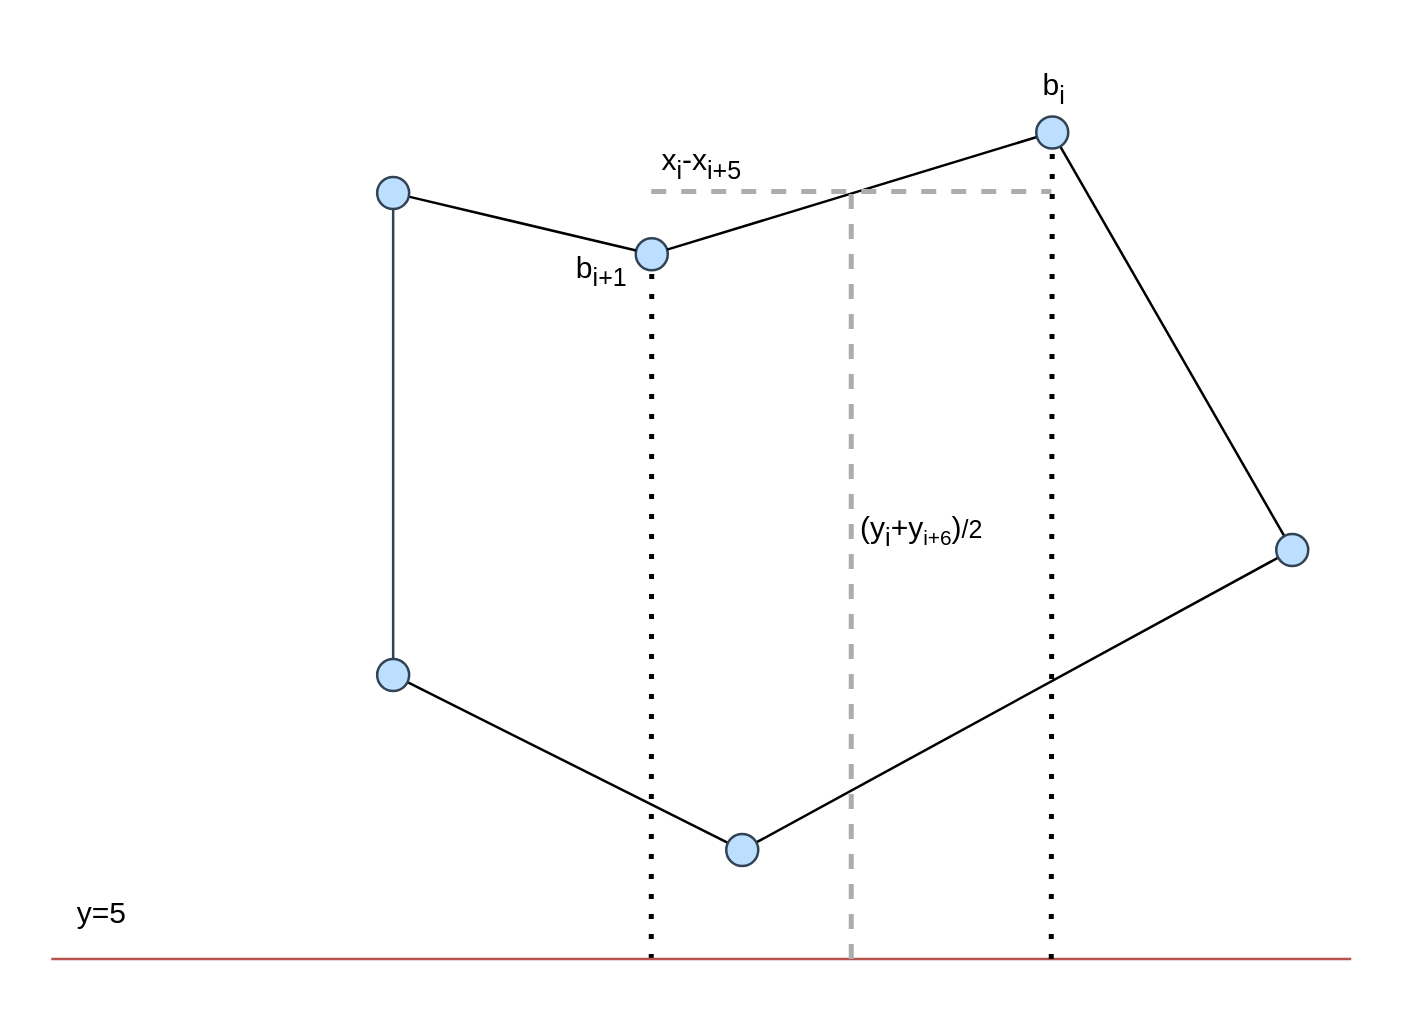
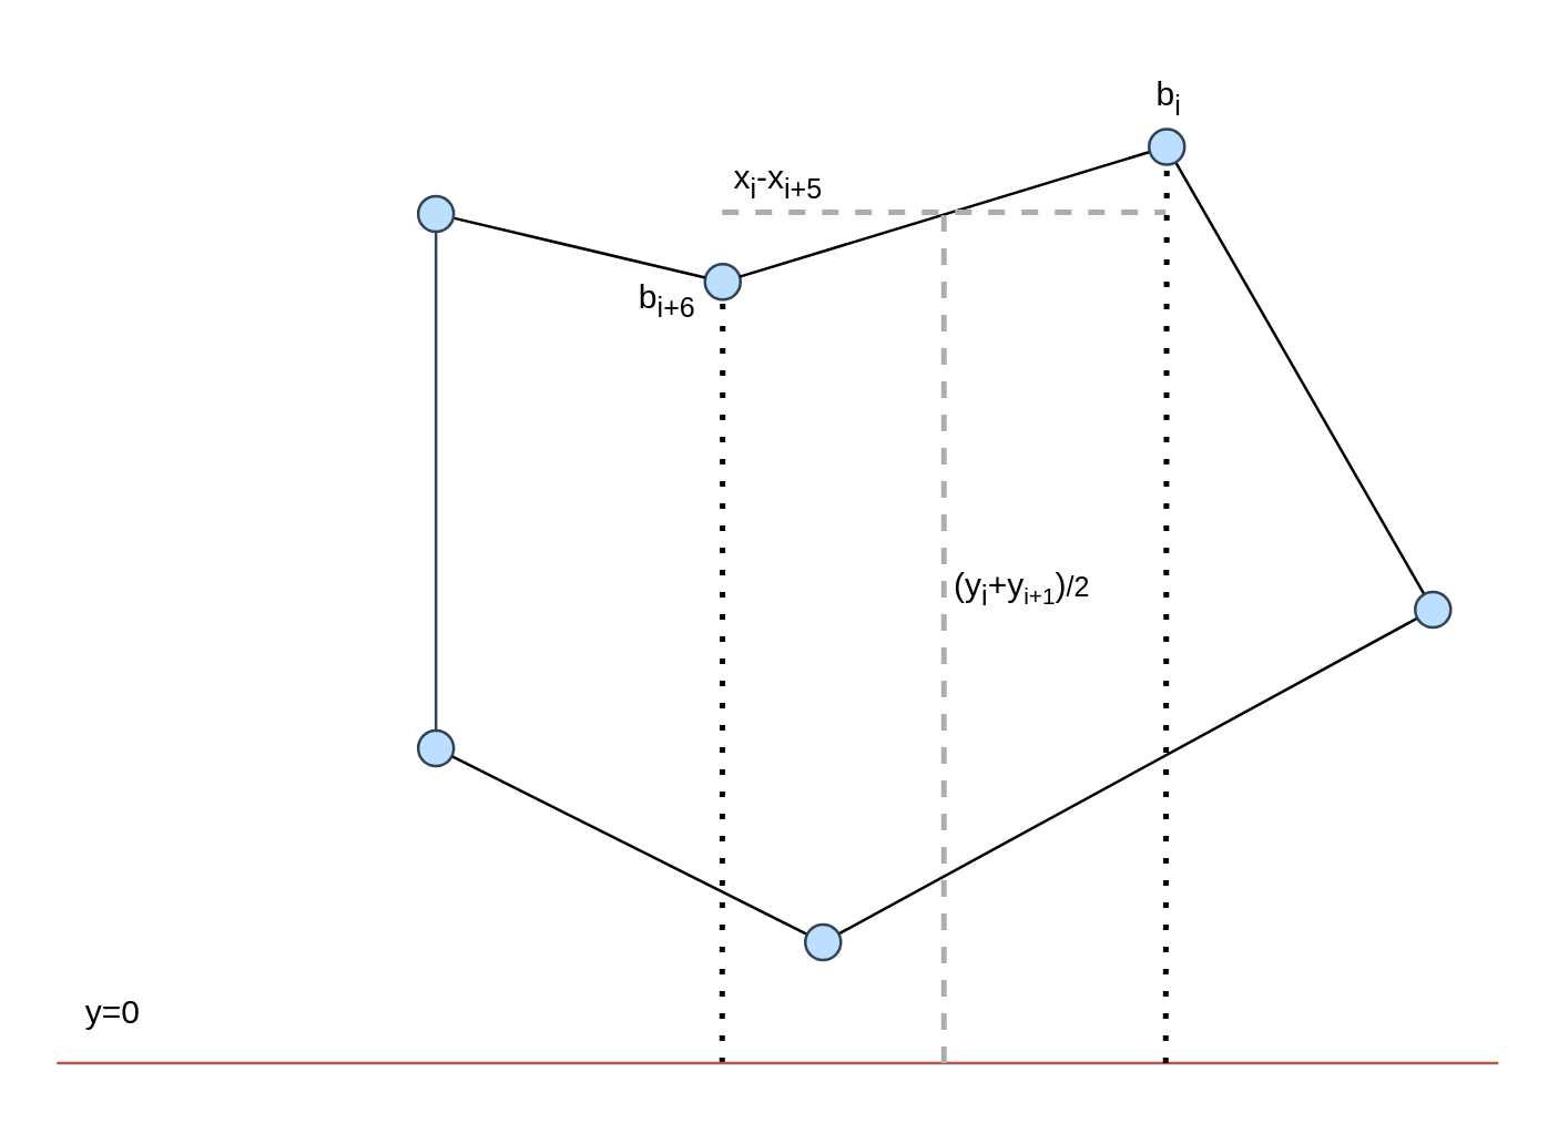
  <mxCell id="0" />
  <mxCell id="1" parent="0" />
  <mxCell id="2" value="" style="endArrow=none;html=1;rounded=0;" parent="1" source="16" target="13" edge="1"><mxGeometry width="50" height="50" relative="1" as="geometry"><mxPoint x="357.09" y="430.411" as="sourcePoint" /><mxPoint x="498.129" y="353.611" as="targetPoint" /></mxGeometry></mxCell>
  <mxCell id="3" value="" style="endArrow=none;html=1;rounded=0;fillColor=#647687;strokeColor=#314354;" parent="1" source="16" target="15" edge="1"><mxGeometry width="50" height="50" relative="1" as="geometry"><mxPoint x="139.493" y="494.411" as="sourcePoint" /><mxPoint x="355.81" y="-81.589" as="targetPoint" /></mxGeometry></mxCell>
  <mxCell id="4" value="" style="endArrow=none;html=1;rounded=0;" parent="1" source="14" target="13" edge="1"><mxGeometry width="50" height="50" relative="1" as="geometry"><mxPoint x="446.267" y="302.411" as="sourcePoint" /><mxPoint x="484.666" y="340.811" as="targetPoint" /></mxGeometry></mxCell>
  <mxCell id="5" value="" style="group" parent="1" vertex="1" connectable="0"><mxGeometry x="245.002" y="70.2" width="35" height="36.291" as="geometry" /></mxCell>
  <mxCell id="6" value="" style="ellipse;whiteSpace=wrap;html=1;aspect=fixed;fillColor=#BDDFFF;fontColor=#ffffff;strokeColor=#314354;" parent="5" vertex="1"><mxGeometry x="8.8" y="24.491" width="12.8" height="12.8" as="geometry" /></mxCell>
  <mxCell id="7" value="" style="endArrow=none;html=1;rounded=0;" parent="1" source="6" target="15" edge="1"><mxGeometry width="50" height="50" relative="1" as="geometry"><mxPoint x="177.47" y="59.211" as="sourcePoint" /><mxPoint x="241.469" y="-4.789" as="targetPoint" /></mxGeometry></mxCell>
  <mxCell id="8" value="" style="endArrow=none;html=1;rounded=0;" parent="1" source="14" target="11" edge="1"><mxGeometry width="50" height="50" relative="1" as="geometry"><mxPoint x="471.867" y="238.411" as="sourcePoint" /><mxPoint x="535.866" y="174.411" as="targetPoint" /></mxGeometry></mxCell>
  <mxCell id="9" value="" style="endArrow=none;html=1;rounded=0;" parent="1" source="6" target="11" edge="1"><mxGeometry width="50" height="50" relative="1" as="geometry"><mxPoint x="241.469" y="110.411" as="sourcePoint" /><mxPoint x="395.067" y="110.411" as="targetPoint" /></mxGeometry></mxCell>
  <mxCell id="10" value="" style="group" vertex="1" connectable="0" parent="1"><mxGeometry x="409" y="36.18" width="32" height="32.025" as="geometry" /></mxCell>
  <mxCell id="11" value="" style="ellipse;whiteSpace=wrap;html=1;aspect=fixed;fillColor=#BDDFFF;fontColor=#ffffff;strokeColor=#314354;" parent="10" vertex="1"><mxGeometry x="5" y="9.8" width="12.8" height="12.8" as="geometry" /></mxCell>
  <mxCell id="12" value="b&lt;sub&gt;i&lt;/sub&gt;" style="text;html=1;align=center;verticalAlign=middle;resizable=0;points=[];autosize=1;strokeColor=none;fillColor=none;fillStyle=auto;opacity=40;" parent="10" vertex="1"><mxGeometry x="-3" y="-16" width="30" height="30" as="geometry" /></mxCell>
  <mxCell id="13" value="" style="ellipse;whiteSpace=wrap;html=1;aspect=fixed;fillColor=#BDDFFF;fontColor=#ffffff;strokeColor=#314354;" parent="1" vertex="1"><mxGeometry x="290.001" y="333" width="12.8" height="12.8" as="geometry" /></mxCell>
  <mxCell id="14" value="" style="ellipse;whiteSpace=wrap;html=1;aspect=fixed;fillColor=#BDDFFF;fontColor=#ffffff;strokeColor=#314354;" parent="1" vertex="1"><mxGeometry x="510.001" y="213" width="12.8" height="12.8" as="geometry" /></mxCell>
  <mxCell id="15" value="" style="ellipse;whiteSpace=wrap;html=1;aspect=fixed;fillColor=#BDDFFF;fontColor=#ffffff;strokeColor=#314354;" parent="1" vertex="1"><mxGeometry x="150.36" y="70.2" width="12.8" height="12.8" as="geometry" /></mxCell>
  <mxCell id="16" value="" style="ellipse;whiteSpace=wrap;html=1;aspect=fixed;fillColor=#BDDFFF;fontColor=#ffffff;strokeColor=#314354;" parent="1" vertex="1"><mxGeometry x="150.362" y="263" width="12.8" height="12.8" as="geometry" /></mxCell>
  <mxCell id="17" value="" style="endArrow=none;dashed=1;html=1;dashPattern=1 3;strokeWidth=2;rounded=0;" edge="1" parent="1" target="6"><mxGeometry width="50" height="50" relative="1" as="geometry"><mxPoint x="260" y="383" as="sourcePoint" /><mxPoint x="270" y="133" as="targetPoint" /></mxGeometry></mxCell>
  <mxCell id="18" value="" style="endArrow=none;html=1;rounded=0;fillColor=#f8cecc;strokeColor=#b85450;" edge="1" parent="1"><mxGeometry width="50" height="50" relative="1" as="geometry"><mxPoint x="20" y="383" as="sourcePoint" /><mxPoint x="540" y="383" as="targetPoint" /></mxGeometry></mxCell>
  <mxCell id="19" value="" style="endArrow=none;dashed=1;html=1;dashPattern=1 3;strokeWidth=2;rounded=0;" edge="1" parent="1" target="11"><mxGeometry width="50" height="50" relative="1" as="geometry"><mxPoint x="420" y="383" as="sourcePoint" /><mxPoint x="275.201" y="128.291" as="targetPoint" /></mxGeometry></mxCell>
  <mxCell id="20" value="" style="endArrow=none;dashed=1;html=1;strokeWidth=2;rounded=0;strokeColor=#ADADAD;" edge="1" parent="1"><mxGeometry width="50" height="50" relative="1" as="geometry"><mxPoint x="340" y="383" as="sourcePoint" /><mxPoint x="340" y="73" as="targetPoint" /></mxGeometry></mxCell>
  <mxCell id="21" value="" style="endArrow=none;dashed=1;html=1;strokeWidth=2;rounded=0;strokeColor=#ADADAD;" edge="1" parent="1"><mxGeometry width="50" height="50" relative="1" as="geometry"><mxPoint x="260" y="76" as="sourcePoint" /><mxPoint x="420" y="76" as="targetPoint" /></mxGeometry></mxCell>
- <mxCell id="22" value="b&lt;sub&gt;i+1&lt;/sub&gt;" style="text;html=1;align=center;verticalAlign=middle;resizable=0;points=[];autosize=1;strokeColor=none;fillColor=none;fillStyle=auto;opacity=40;" parent="1" vertex="1"><mxGeometry x="220.002" y="93" width="40" height="30" as="geometry" /></mxCell>
- <mxCell id="23" value="(y&lt;sub style=&quot;border-color: var(--border-color);&quot;&gt;i&lt;/sub&gt;+y&lt;span style=&quot;border-color: var(--border-color); font-size: 10px;&quot;&gt;&lt;sub style=&quot;border-color: var(--border-color);&quot;&gt;i+6&lt;/sub&gt;&lt;/span&gt;)&lt;span style=&quot;font-size: 10px;&quot;&gt;/2&lt;/span&gt;" style="text;html=1;align=center;verticalAlign=middle;resizable=0;points=[];autosize=1;strokeColor=none;fillColor=none;fillStyle=auto;opacity=40;" vertex="1" parent="1"><mxGeometry x="333.002" y="196.8" width="70" height="30" as="geometry" /></mxCell>
+ <mxCell id="22" value="b&lt;sub&gt;i+6&lt;/sub&gt;" style="text;html=1;align=center;verticalAlign=middle;resizable=0;points=[];autosize=1;strokeColor=none;fillColor=none;fillStyle=auto;opacity=40;" parent="1" vertex="1"><mxGeometry x="220.002" y="93" width="40" height="30" as="geometry" /></mxCell>
+ <mxCell id="23" value="(y&lt;sub style=&quot;border-color: var(--border-color);&quot;&gt;i&lt;/sub&gt;+y&lt;span style=&quot;border-color: var(--border-color); font-size: 10px;&quot;&gt;&lt;sub style=&quot;border-color: var(--border-color);&quot;&gt;i+1&lt;/sub&gt;&lt;/span&gt;)&lt;span style=&quot;font-size: 10px;&quot;&gt;/2&lt;/span&gt;" style="text;html=1;align=center;verticalAlign=middle;resizable=0;points=[];autosize=1;strokeColor=none;fillColor=none;fillStyle=auto;opacity=40;" vertex="1" parent="1"><mxGeometry x="333.002" y="196.8" width="70" height="30" as="geometry" /></mxCell>
  <mxCell id="24" value="x&lt;sub&gt;i&lt;/sub&gt;-x&lt;sub&gt;i+5&lt;/sub&gt;" style="text;html=1;align=center;verticalAlign=middle;resizable=0;points=[];autosize=1;strokeColor=none;fillColor=none;fillStyle=auto;opacity=40;" vertex="1" parent="1"><mxGeometry x="250.002" y="50" width="60" height="30" as="geometry" /></mxCell>
- <mxCell id="25" value="y=5" style="text;html=1;align=center;verticalAlign=middle;resizable=0;points=[];autosize=1;strokeColor=none;fillColor=none;fillStyle=auto;opacity=40;" vertex="1" parent="1"><mxGeometry x="20.002" y="350" width="40" height="30" as="geometry" /></mxCell>
+ <mxCell id="25" value="y=0" style="text;html=1;align=center;verticalAlign=middle;resizable=0;points=[];autosize=1;strokeColor=none;fillColor=none;fillStyle=auto;opacity=40;" vertex="1" parent="1"><mxGeometry x="20.002" y="350" width="40" height="30" as="geometry" /></mxCell>
